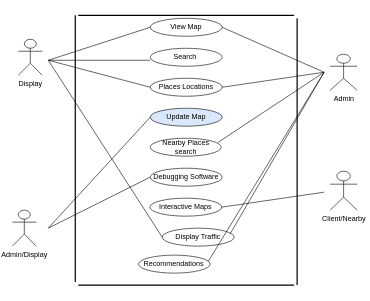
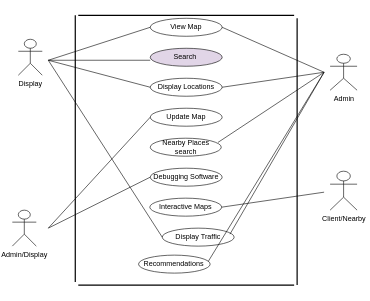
  <mxCell id="0" />
  <mxCell id="1" parent="0" />
  <mxCell id="2" value="Display" style="shape=umlActor;verticalLabelPosition=bottom;labelBackgroundColor=#ffffff;verticalAlign=top;html=1;" vertex="1" parent="1"><mxGeometry x="30" y="65" width="40" height="60" as="geometry" /></mxCell>
  <mxCell id="3" value="Admin" style="shape=umlActor;verticalLabelPosition=bottom;labelBackgroundColor=#ffffff;verticalAlign=top;html=1;" vertex="1" parent="1"><mxGeometry x="550" y="90" width="45" height="60" as="geometry" /></mxCell>
  <mxCell id="4" value="Admin/Display" style="shape=umlActor;verticalLabelPosition=bottom;labelBackgroundColor=#ffffff;verticalAlign=top;html=1;" vertex="1" parent="1"><mxGeometry x="20" y="350" width="40" height="60" as="geometry" /></mxCell>
  <mxCell id="5" value="Client/Nearby" style="shape=umlActor;verticalLabelPosition=bottom;labelBackgroundColor=#ffffff;verticalAlign=top;html=1;" vertex="1" parent="1"><mxGeometry x="550" y="285" width="45" height="65" as="geometry" /></mxCell>
  <mxCell id="6" value="View Map" style="ellipse;whiteSpace=wrap;html=1;" vertex="1" parent="1"><mxGeometry x="250" y="30" width="120" height="30" as="geometry" /></mxCell>
- <mxCell id="7" value="Search&amp;nbsp;" style="ellipse;whiteSpace=wrap;html=1;" vertex="1" parent="1"><mxGeometry x="250" y="80" width="120" height="30" as="geometry" /></mxCell>
- <mxCell id="8" value="Places Locations" style="ellipse;whiteSpace=wrap;html=1;" vertex="1" parent="1"><mxGeometry x="250" y="130" width="120" height="30" as="geometry" /></mxCell>
- <mxCell id="9" value="Update Map" style="ellipse;whiteSpace=wrap;html=1;fillColor=#dae8fc;" vertex="1" parent="1"><mxGeometry x="250" y="180" width="120" height="30" as="geometry" /></mxCell>
+ <mxCell id="7" value="Search&amp;nbsp;" style="ellipse;whiteSpace=wrap;html=1;fillColor=#e1d5e7;" vertex="1" parent="1"><mxGeometry x="250" y="80" width="120" height="30" as="geometry" /></mxCell>
+ <mxCell id="8" value="Display Locations" style="ellipse;whiteSpace=wrap;html=1;" vertex="1" parent="1"><mxGeometry x="250" y="130" width="120" height="30" as="geometry" /></mxCell>
+ <mxCell id="9" value="Update Map" style="ellipse;whiteSpace=wrap;html=1;" vertex="1" parent="1"><mxGeometry x="250" y="180" width="120" height="30" as="geometry" /></mxCell>
  <mxCell id="10" value="Nearby Places search" style="ellipse;whiteSpace=wrap;html=1;" vertex="1" parent="1"><mxGeometry x="250" y="230" width="118.5" height="30" as="geometry" /></mxCell>
  <mxCell id="11" value="Debugging Software" style="ellipse;whiteSpace=wrap;html=1;" vertex="1" parent="1"><mxGeometry x="250" y="280" width="120" height="30" as="geometry" /></mxCell>
  <mxCell id="12" value="Interactive Maps" style="ellipse;whiteSpace=wrap;html=1;" vertex="1" parent="1"><mxGeometry x="249.25" y="330" width="120" height="30" as="geometry" /></mxCell>
  <mxCell id="13" value="Display Traffic" style="ellipse;whiteSpace=wrap;html=1;" vertex="1" parent="1"><mxGeometry x="270" y="380" width="120" height="30" as="geometry" /></mxCell>
  <mxCell id="14" value="Recommendations&amp;nbsp;" style="ellipse;whiteSpace=wrap;html=1;" vertex="1" parent="1"><mxGeometry x="230.5" y="425" width="119.5" height="30" as="geometry" /></mxCell>
  <mxCell id="15" value="" style="endArrow=none;html=1;exitX=1;exitY=0.5;exitDx=0;exitDy=0;" edge="1" parent="1" source="6"><mxGeometry width="50" height="50" relative="1" as="geometry"><mxPoint x="380" y="50" as="sourcePoint" /><mxPoint x="540" y="120" as="targetPoint" /></mxGeometry></mxCell>
  <mxCell id="16" value="" style="endArrow=none;html=1;exitX=1;exitY=0.5;exitDx=0;exitDy=0;" edge="1" parent="1" source="8"><mxGeometry width="50" height="50" relative="1" as="geometry"><mxPoint x="380" y="140" as="sourcePoint" /><mxPoint x="540" y="120" as="targetPoint" /></mxGeometry></mxCell>
  <mxCell id="17" value="" style="endArrow=none;html=1;exitX=0.954;exitY=0.233;exitDx=0;exitDy=0;exitPerimeter=0;" edge="1" parent="1" source="10"><mxGeometry width="50" height="50" relative="1" as="geometry"><mxPoint x="370" y="240" as="sourcePoint" /><mxPoint x="540" y="120" as="targetPoint" /></mxGeometry></mxCell>
  <mxCell id="18" value="" style="endArrow=none;html=1;exitX=0.942;exitY=0.333;exitDx=0;exitDy=0;exitPerimeter=0;" edge="1" parent="1" source="13"><mxGeometry width="50" height="50" relative="1" as="geometry"><mxPoint x="370" y="400" as="sourcePoint" /><mxPoint x="540" y="120" as="targetPoint" /><Array as="points" /></mxGeometry></mxCell>
  <mxCell id="19" value="" style="endArrow=none;html=1;exitX=0.973;exitY=0.35;exitDx=0;exitDy=0;exitPerimeter=0;" edge="1" parent="1" source="14"><mxGeometry width="50" height="50" relative="1" as="geometry"><mxPoint x="382" y="440" as="sourcePoint" /><mxPoint x="540" y="120" as="targetPoint" /></mxGeometry></mxCell>
  <mxCell id="20" value="" style="endArrow=none;html=1;exitX=1;exitY=0.5;exitDx=0;exitDy=0;" edge="1" parent="1" source="12"><mxGeometry width="50" height="50" relative="1" as="geometry"><mxPoint x="430" y="100" as="sourcePoint" /><mxPoint x="540" y="320" as="targetPoint" /></mxGeometry></mxCell>
  <mxCell id="21" value="" style="endArrow=none;html=1;entryX=0;entryY=0.5;entryDx=0;entryDy=0;" edge="1" parent="1" target="6"><mxGeometry width="50" height="50" relative="1" as="geometry"><mxPoint x="80" y="100" as="sourcePoint" /><mxPoint x="240" y="50" as="targetPoint" /></mxGeometry></mxCell>
  <mxCell id="22" value="" style="endArrow=none;html=1;" edge="1" parent="1"><mxGeometry width="50" height="50" relative="1" as="geometry"><mxPoint x="80" y="100" as="sourcePoint" /><mxPoint x="250" y="100" as="targetPoint" /></mxGeometry></mxCell>
  <mxCell id="23" value="" style="endArrow=none;html=1;entryX=0;entryY=0.5;entryDx=0;entryDy=0;" edge="1" parent="1" target="8"><mxGeometry width="50" height="50" relative="1" as="geometry"><mxPoint x="80" y="100" as="sourcePoint" /><mxPoint x="260" y="110" as="targetPoint" /></mxGeometry></mxCell>
  <mxCell id="24" value="" style="endArrow=none;html=1;entryX=0;entryY=0.5;entryDx=0;entryDy=0;" edge="1" parent="1" target="13"><mxGeometry width="50" height="50" relative="1" as="geometry"><mxPoint x="80" y="100" as="sourcePoint" /><mxPoint x="250" y="380" as="targetPoint" /></mxGeometry></mxCell>
  <mxCell id="25" value="" style="endArrow=none;html=1;entryX=0;entryY=0.5;entryDx=0;entryDy=0;" edge="1" parent="1" target="9"><mxGeometry width="50" height="50" relative="1" as="geometry"><mxPoint x="80" y="380" as="sourcePoint" /><mxPoint x="280" y="130" as="targetPoint" /></mxGeometry></mxCell>
  <mxCell id="26" value="" style="endArrow=none;html=1;entryX=0;entryY=0.5;entryDx=0;entryDy=0;" edge="1" parent="1" target="11"><mxGeometry width="50" height="50" relative="1" as="geometry"><mxPoint x="80" y="380" as="sourcePoint" /><mxPoint x="290" y="140" as="targetPoint" /></mxGeometry></mxCell>
  <mxCell id="27" value="" style="line;strokeWidth=2;html=1;" vertex="1" parent="1"><mxGeometry x="130" width="360" height="10" as="geometry" y="20" /></mxCell>
  <mxCell id="28" value="" style="line;strokeWidth=2;direction=south;html=1;" vertex="1" parent="1"><mxGeometry x="120" y="25" width="10" height="445" as="geometry" /></mxCell>
  <mxCell id="29" value="" style="line;strokeWidth=2;html=1;" vertex="1" parent="1"><mxGeometry x="130" y="470" width="360" height="10" as="geometry" /></mxCell>
  <mxCell id="30" value="" style="line;strokeWidth=2;direction=south;html=1;" vertex="1" parent="1"><mxGeometry x="490" y="30" width="10" height="445" as="geometry" /></mxCell>
